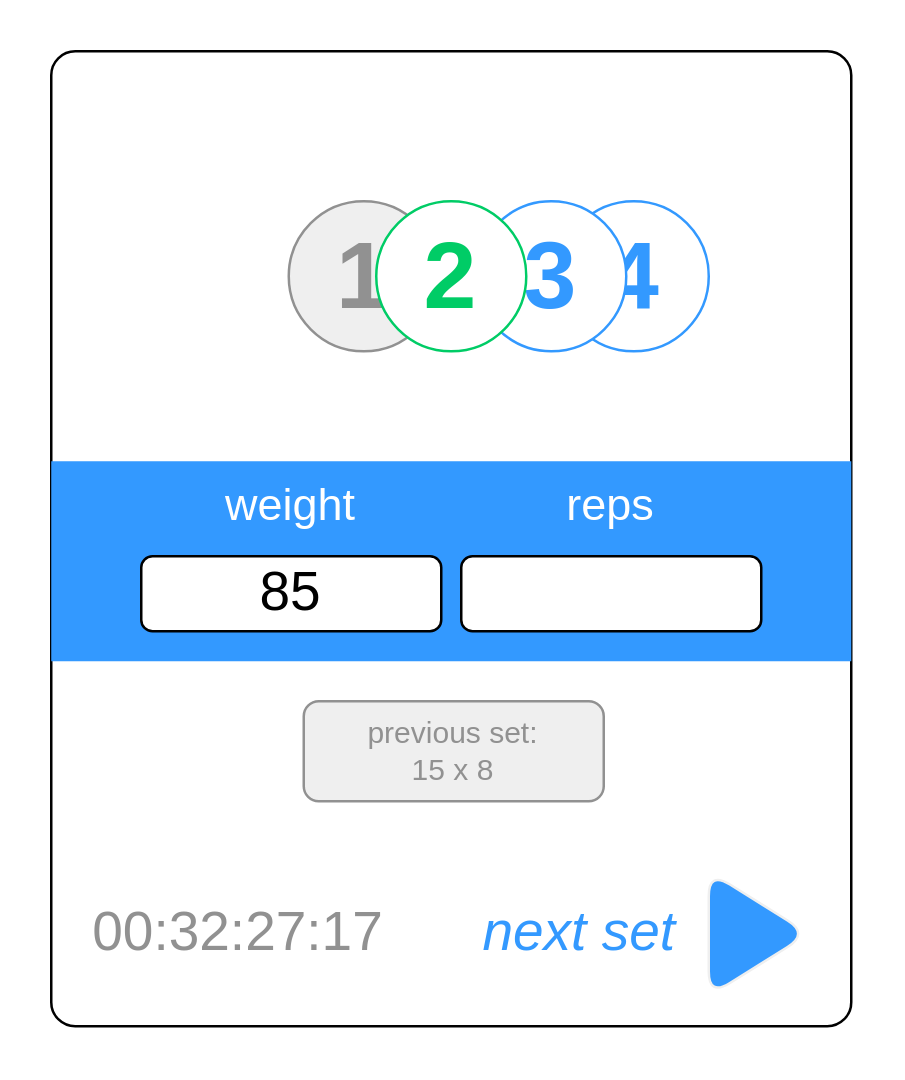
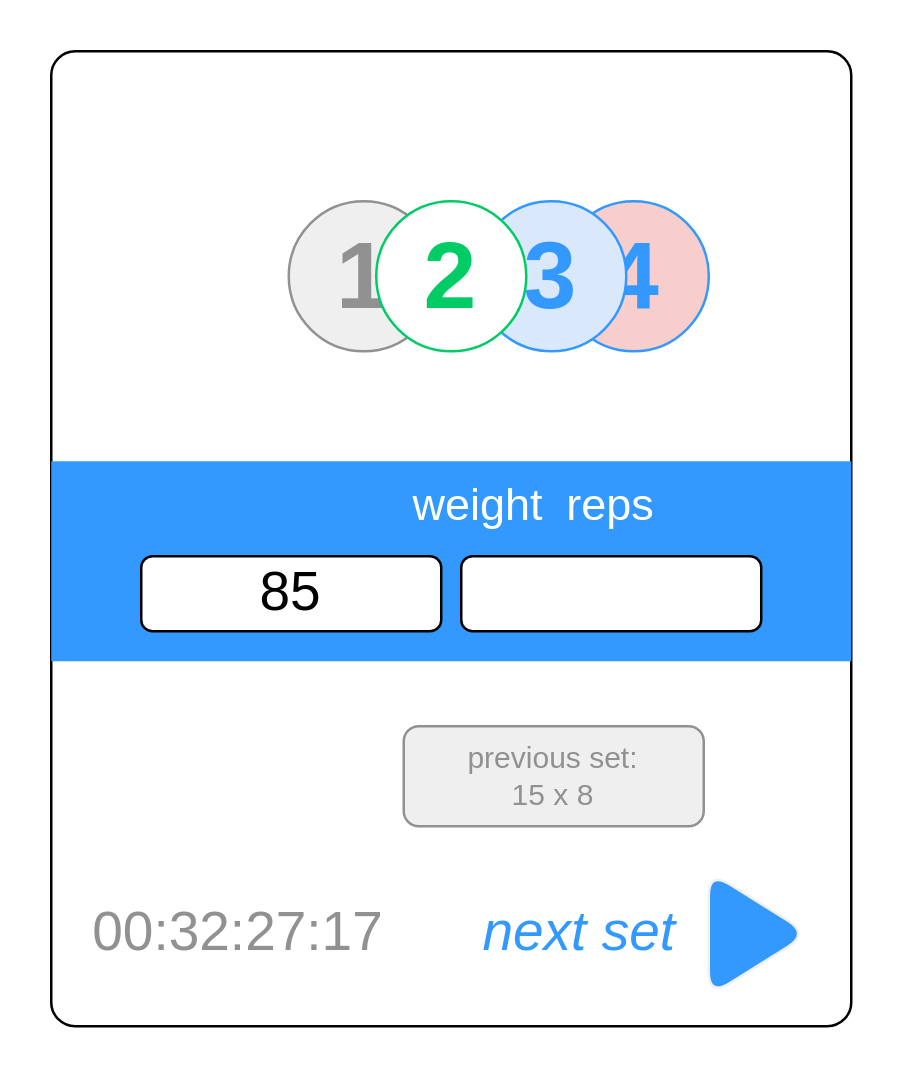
  <mxCell id="0" />
  <mxCell id="1" parent="0" />
  <mxCell id="2" value="" style="rounded=1;whiteSpace=wrap;html=1;perimeterSpacing=1;arcSize=3;" vertex="1" parent="1"><mxGeometry x="20" y="20" width="320" height="390" as="geometry" /></mxCell>
  <mxCell id="3" value="" style="rounded=0;whiteSpace=wrap;html=1;strokeColor=none;fillColor=#3399FF;fontSize=18;fontColor=#919191;" vertex="1" parent="1"><mxGeometry x="20" y="184" width="320" height="80" as="geometry" /></mxCell>
- <mxCell id="4" value="previous set:&lt;br&gt;15 x 8" style="rounded=1;whiteSpace=wrap;html=1;fontColor=#919191;strokeColor=#919191;fillColor=#EFEFEF;" vertex="1" parent="1"><mxGeometry x="121" y="280" width="120" height="40" as="geometry" /></mxCell>
+ <mxCell id="4" value="previous set:&lt;br&gt;15 x 8" style="rounded=1;whiteSpace=wrap;html=1;fontColor=#919191;strokeColor=#919191;fillColor=#EFEFEF;" vertex="1" parent="1"><mxGeometry x="161" y="290" width="120" height="40" as="geometry" /></mxCell>
  <mxCell id="5" value="85" style="rounded=1;whiteSpace=wrap;html=1;fontSize=22;" vertex="1" parent="1"><mxGeometry x="56" y="222" width="120" height="30" as="geometry" /></mxCell>
  <mxCell id="6" value="" style="rounded=1;whiteSpace=wrap;html=1;fontSize=22;" vertex="1" parent="1"><mxGeometry x="184" y="222" width="120" height="30" as="geometry" /></mxCell>
- <mxCell id="7" value="weight" style="text;html=1;strokeColor=none;fillColor=none;align=center;verticalAlign=middle;whiteSpace=wrap;rounded=0;fontSize=18;fontColor=#FFFFFF;" vertex="1" parent="1"><mxGeometry x="96" y="192" width="40" height="20" as="geometry" /></mxCell>
+ <mxCell id="7" value="weight" style="text;html=1;strokeColor=none;fillColor=none;align=center;verticalAlign=middle;whiteSpace=wrap;rounded=0;fontSize=18;fontColor=#FFFFFF;" vertex="1" parent="1"><mxGeometry x="171" y="192" width="40" height="20" as="geometry" /></mxCell>
  <mxCell id="8" value="reps" style="text;html=1;strokeColor=none;fillColor=none;align=center;verticalAlign=middle;whiteSpace=wrap;rounded=0;fontSize=18;fontColor=#FFFFFF;" vertex="1" parent="1"><mxGeometry x="224" y="192" width="40" height="20" as="geometry" /></mxCell>
  <mxCell id="9" value="1" style="ellipse;whiteSpace=wrap;html=1;aspect=fixed;fontSize=38;fontStyle=1;fontColor=#919191;strokeColor=#919191;fillColor=#EFEFEF;" vertex="1" parent="1"><mxGeometry x="115" y="80" width="60" height="60" as="geometry" /></mxCell>
- <mxCell id="10" value="4" style="ellipse;whiteSpace=wrap;html=1;aspect=fixed;fontSize=38;fontStyle=1;strokeColor=#3399FF;fontColor=#3399FF;" vertex="1" parent="1"><mxGeometry x="223" y="80" width="60" height="60" as="geometry" /></mxCell>
- <mxCell id="11" value="3" style="ellipse;whiteSpace=wrap;html=1;aspect=fixed;fontSize=38;fontStyle=1;strokeColor=#3399FF;fontColor=#3399FF;" vertex="1" parent="1"><mxGeometry x="190" y="80" width="60" height="60" as="geometry" /></mxCell>
+ <mxCell id="10" value="4" style="ellipse;whiteSpace=wrap;html=1;aspect=fixed;fontSize=38;fontStyle=1;strokeColor=#3399FF;fontColor=#3399FF;fillColor=#f8cecc;" vertex="1" parent="1"><mxGeometry x="223" y="80" width="60" height="60" as="geometry" /></mxCell>
+ <mxCell id="11" value="3" style="ellipse;whiteSpace=wrap;html=1;aspect=fixed;fontSize=38;fontStyle=1;strokeColor=#3399FF;fontColor=#3399FF;fillColor=#dae8fc;" vertex="1" parent="1"><mxGeometry x="190" y="80" width="60" height="60" as="geometry" /></mxCell>
  <mxCell id="12" value="2" style="ellipse;whiteSpace=wrap;html=1;aspect=fixed;fontSize=38;fontStyle=1;strokeColor=#00CC66;fontColor=#00CC66;" vertex="1" parent="1"><mxGeometry x="150" y="80" width="60" height="60" as="geometry" /></mxCell>
  <mxCell id="13" value="" style="triangle;whiteSpace=wrap;html=1;rounded=1;strokeColor=#EFEFEF;fillColor=#3399FF;fontSize=18;" vertex="1" parent="1"><mxGeometry x="283" y="348" width="40" height="50" as="geometry" /></mxCell>
  <mxCell id="14" value="next set" style="text;html=1;strokeColor=none;fillColor=none;align=center;verticalAlign=middle;whiteSpace=wrap;rounded=0;fontSize=22;fontStyle=2;fontColor=#3399FF;" vertex="1" parent="1"><mxGeometry x="190" y="363" width="83" height="20" as="geometry" /></mxCell>
  <mxCell id="15" value="00:32:27:17" style="text;html=1;strokeColor=none;fillColor=none;align=center;verticalAlign=middle;whiteSpace=wrap;rounded=0;fontSize=22;fontStyle=0;fontColor=#919191;" vertex="1" parent="1"><mxGeometry x="75" y="363" width="40" height="20" as="geometry" /></mxCell>
